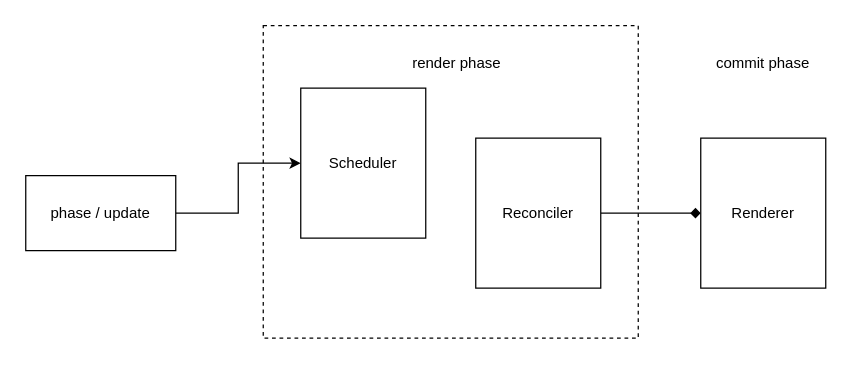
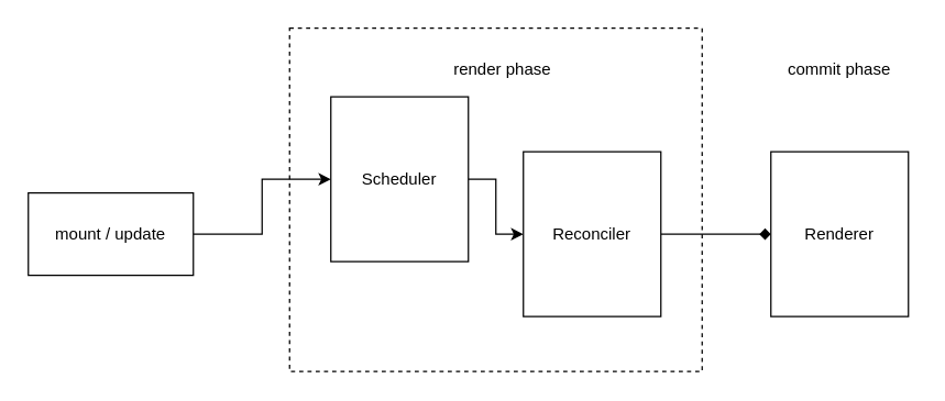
  <mxCell id="0" />
  <mxCell id="1" parent="0" />
  <mxCell id="2" value="" style="rounded=0;whiteSpace=wrap;html=1;dashed=1;fillColor=none;" vertex="1" parent="1"><mxGeometry x="210" y="20" width="300" height="250" as="geometry" /></mxCell>
  <mxCell id="3" style="edgeStyle=orthogonalEdgeStyle;rounded=0;orthogonalLoop=1;jettySize=auto;html=1;entryX=0;entryY=0.5;entryDx=0;entryDy=0;" edge="1" parent="1" source="4" target="7"><mxGeometry relative="1" as="geometry" /></mxCell>
- <mxCell id="4" value="phase / update" style="rounded=0;whiteSpace=wrap;html=1;" vertex="1" parent="1"><mxGeometry x="20" y="140" width="120" height="60" as="geometry" /></mxCell>
+ <mxCell id="4" value="mount / update" style="rounded=0;whiteSpace=wrap;html=1;" vertex="1" parent="1"><mxGeometry x="20" y="140" width="120" height="60" as="geometry" /></mxCell>
  <mxCell id="5" value="render phase" style="text;html=1;strokeColor=none;fillColor=none;align=center;verticalAlign=middle;whiteSpace=wrap;rounded=0;" vertex="1" parent="1"><mxGeometry x="310" y="40" width="110" height="20" as="geometry" /></mxCell>
+ <mxCell id="6" style="edgeStyle=orthogonalEdgeStyle;rounded=0;orthogonalLoop=1;jettySize=auto;html=1;" edge="1" parent="1" source="7" target="9"><mxGeometry relative="1" as="geometry" /></mxCell>
  <mxCell id="7" value="Scheduler" style="rounded=0;whiteSpace=wrap;html=1;" vertex="1" parent="1"><mxGeometry x="240" y="70" width="100" height="120" as="geometry" /></mxCell>
  <mxCell id="8" value="" style="edgeStyle=orthogonalEdgeStyle;rounded=0;orthogonalLoop=1;jettySize=auto;html=1;endArrow=diamond;" edge="1" parent="1" source="9" target="10"><mxGeometry relative="1" as="geometry" /></mxCell>
  <mxCell id="9" value="Reconciler" style="rounded=0;whiteSpace=wrap;html=1;" vertex="1" parent="1"><mxGeometry x="380" y="110" width="100" height="120" as="geometry" /></mxCell>
  <mxCell id="10" value="Renderer" style="rounded=0;whiteSpace=wrap;html=1;" vertex="1" parent="1"><mxGeometry x="560" y="110" width="100" height="120" as="geometry" /></mxCell>
  <mxCell id="11" value="commit phase" style="text;html=1;strokeColor=none;fillColor=none;align=center;verticalAlign=middle;whiteSpace=wrap;rounded=0;" vertex="1" parent="1"><mxGeometry x="555" y="40" width="110" height="20" as="geometry" /></mxCell>
